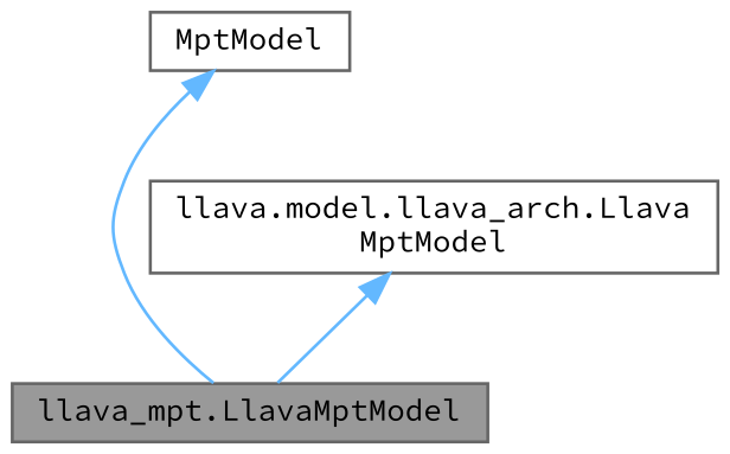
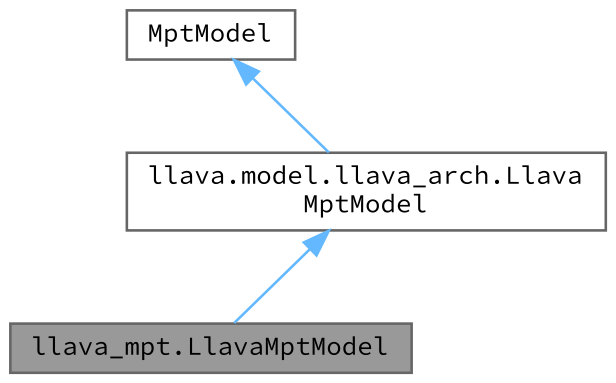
  digraph {
    fontname="Source Code Pro"
    node [color=gray40 fillcolor=white fontname="Source Code Pro" fontsize=10 shape=box style=filled]
    edge [color=steelblue1 dir=back fontname="Source Code Pro" fontsize=10 labelfontname=Helvetica labelfontsize=10 style=solid]
    n1 [fillcolor=grey60 fontcolor=black height=0.2 label="llava_mpt.LlavaMptModel" width=0.4]
    n2 [height=0.2 label="llava.model.llava_arch.Llava\lMptModel" width=0.4]
    n3 [height=0.2 label=MptModel width=0.4]
    n2 -> n1
-   n3 -> n1
+   n3 -> n2
  }
